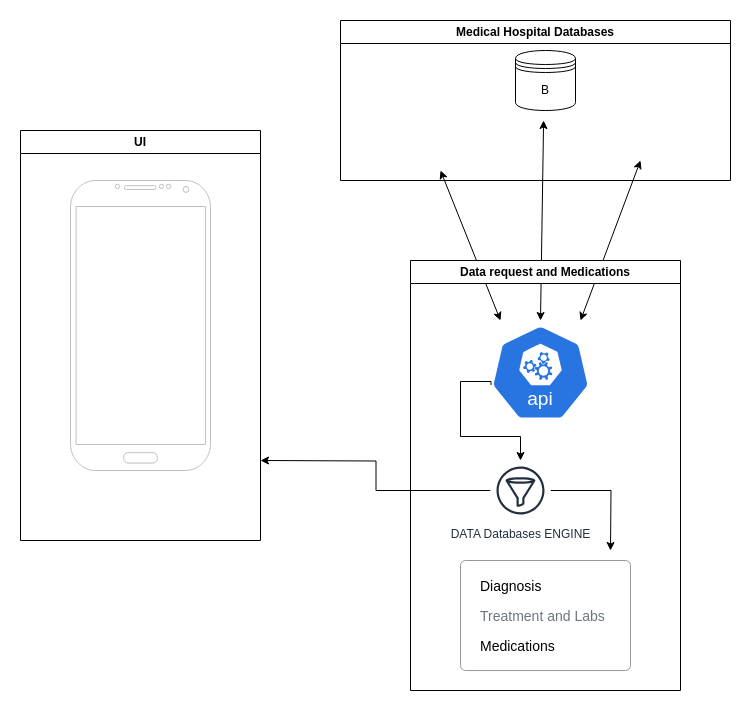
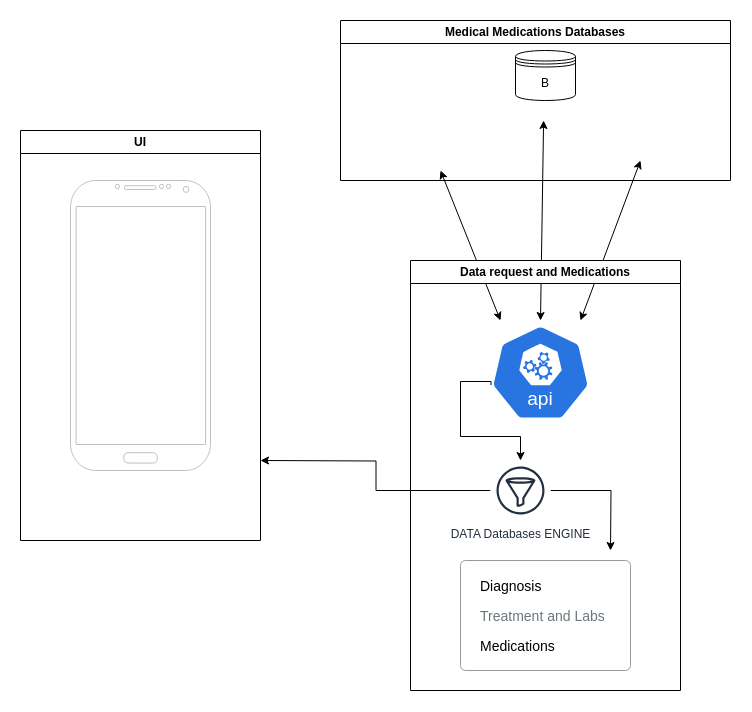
  <mxCell id="0" />
  <mxCell id="1" parent="0" />
  <mxCell id="2" value="UI" style="swimlane;whiteSpace=wrap;html=1;" vertex="1" parent="1"><mxGeometry x="20" y="130" width="240" height="410" as="geometry" /></mxCell>
  <mxCell id="3" value="" style="verticalLabelPosition=bottom;verticalAlign=top;html=1;shadow=0;dashed=0;strokeWidth=1;shape=mxgraph.android.phone2;strokeColor=#c0c0c0;" vertex="1" parent="2"><mxGeometry x="50" y="50" width="140" height="290" as="geometry" /></mxCell>
- <mxCell id="4" value="Medical Hospital Databases" style="swimlane;whiteSpace=wrap;html=1;" vertex="1" parent="1"><mxGeometry x="340" y="20" width="390" height="160" as="geometry" /></mxCell>
+ <mxCell id="4" value="Medical Medications Databases" style="swimlane;whiteSpace=wrap;html=1;" vertex="1" parent="1"><mxGeometry x="340" y="20" width="390" height="160" as="geometry" /></mxCell>
  <mxCell id="5" value="" style="endArrow=classic;startArrow=classic;html=1;rounded=0;" edge="1" parent="4"><mxGeometry width="50" height="50" relative="1" as="geometry"><mxPoint x="160" y="300" as="sourcePoint" /><mxPoint x="100" y="150" as="targetPoint" /></mxGeometry></mxCell>
  <mxCell id="6" value="" style="endArrow=classic;startArrow=classic;html=1;rounded=0;" edge="1" parent="4"><mxGeometry width="50" height="50" relative="1" as="geometry"><mxPoint x="200" y="300" as="sourcePoint" /><mxPoint x="203.1" y="100" as="targetPoint" /></mxGeometry></mxCell>
- <mxCell id="7" value="B" style="shape=datastore;whiteSpace=wrap;html=1;" vertex="1" parent="4"><mxGeometry x="175" y="30" width="60" height="60" as="geometry" /></mxCell>
+ <mxCell id="7" value="B" style="shape=datastore;whiteSpace=wrap;html=1;" vertex="1" parent="4"><mxGeometry x="175" y="30" width="60" height="50" as="geometry" /></mxCell>
  <mxCell id="8" value="" style="endArrow=classic;startArrow=classic;html=1;rounded=0;" edge="1" parent="1"><mxGeometry width="50" height="50" relative="1" as="geometry"><mxPoint x="580" y="320" as="sourcePoint" /><mxPoint x="640" y="160" as="targetPoint" /></mxGeometry></mxCell>
  <mxCell id="9" value="Data request and Medications" style="swimlane;whiteSpace=wrap;html=1;startSize=23;" vertex="1" parent="1"><mxGeometry x="410" y="260" width="270" height="430" as="geometry" /></mxCell>
  <mxCell id="10" style="edgeStyle=orthogonalEdgeStyle;rounded=0;orthogonalLoop=1;jettySize=auto;html=1;" edge="1" parent="9" source="12"><mxGeometry relative="1" as="geometry"><mxPoint x="-150" y="200" as="targetPoint" /></mxGeometry></mxCell>
  <mxCell id="11" style="edgeStyle=orthogonalEdgeStyle;rounded=0;orthogonalLoop=1;jettySize=auto;html=1;" edge="1" parent="9" source="12"><mxGeometry relative="1" as="geometry"><mxPoint x="200" y="290" as="targetPoint" /></mxGeometry></mxCell>
  <mxCell id="12" value="DATA Databases ENGINE" style="sketch=0;outlineConnect=0;fontColor=#232F3E;gradientColor=none;strokeColor=#232F3E;fillColor=#ffffff;dashed=0;verticalLabelPosition=bottom;verticalAlign=top;align=center;html=1;fontSize=12;fontStyle=0;aspect=fixed;shape=mxgraph.aws4.resourceIcon;resIcon=mxgraph.aws4.filtering_rule;" vertex="1" parent="9"><mxGeometry x="80" y="200" width="60" height="60" as="geometry" /></mxCell>
  <mxCell id="13" value="" style="aspect=fixed;sketch=0;html=1;dashed=0;whitespace=wrap;fillColor=#2875E2;strokeColor=#ffffff;points=[[0.005,0.63,0],[0.1,0.2,0],[0.9,0.2,0],[0.5,0,0],[0.995,0.63,0],[0.72,0.99,0],[0.5,1,0],[0.28,0.99,0]];shape=mxgraph.kubernetes.icon2;kubernetesLabel=1;prIcon=api" vertex="1" parent="9"><mxGeometry x="80" y="64" width="100" height="96" as="geometry" /></mxCell>
  <mxCell id="14" style="edgeStyle=orthogonalEdgeStyle;rounded=0;orthogonalLoop=1;jettySize=auto;html=1;exitX=0.005;exitY=0.63;exitDx=0;exitDy=0;exitPerimeter=0;" edge="1" parent="9" source="13" target="12"><mxGeometry relative="1" as="geometry"><Array as="points"><mxPoint x="50" y="121" /><mxPoint x="50" y="176" /><mxPoint x="110" y="176" /></Array></mxGeometry></mxCell>
  <mxCell id="15" value="" style="html=1;shadow=0;dashed=0;shape=mxgraph.bootstrap.rrect;rSize=5;fillColor=#ffffff;strokeColor=#999999;" vertex="1" parent="9"><mxGeometry x="50" y="300" width="170" height="110" as="geometry" /></mxCell>
  <mxCell id="16" value="Diagnosis" style="fillColor=none;strokeColor=none;align=left;spacing=20;fontSize=14;" vertex="1" parent="15"><mxGeometry width="170" height="30" relative="1" as="geometry"><mxPoint y="10" as="offset" /></mxGeometry></mxCell>
  <mxCell id="17" value="Treatment and Labs" style="fillColor=none;strokeColor=none;fontColor=#6C767D;align=left;spacing=20;fontSize=14;" vertex="1" parent="15"><mxGeometry width="170" height="30" relative="1" as="geometry"><mxPoint y="40" as="offset" /></mxGeometry></mxCell>
  <mxCell id="18" value="Medications" style="fillColor=none;strokeColor=none;align=left;spacing=20;fontSize=14;" vertex="1" parent="15"><mxGeometry width="170" height="30" relative="1" as="geometry"><mxPoint y="70" as="offset" /></mxGeometry></mxCell>
